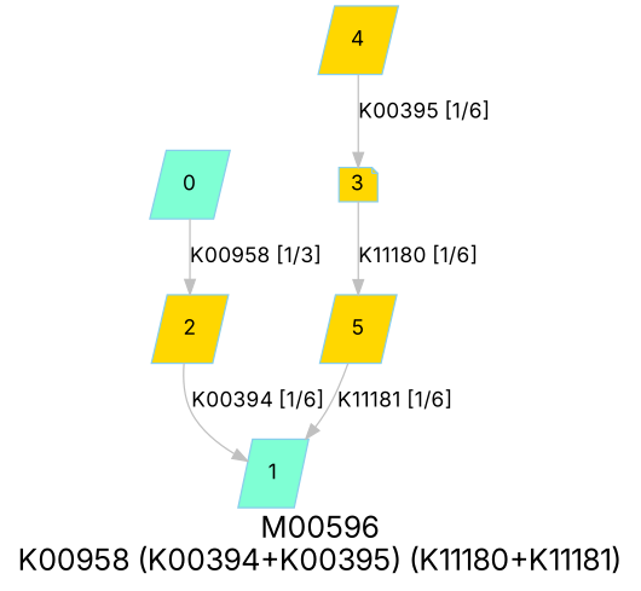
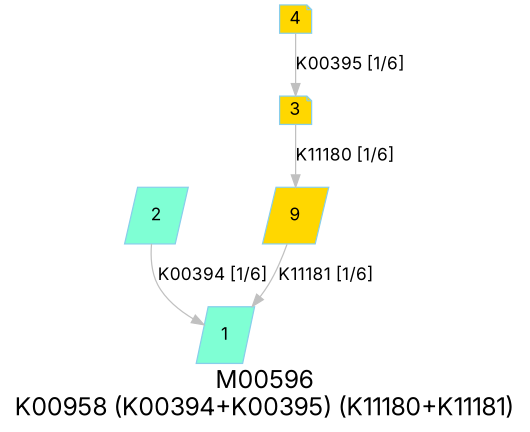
  digraph {
    fontname=Inter
    fontsize=20
    label="M00596\nK00958 (K00394+K00395) (K11180+K11181)"
    node [color=skyblue fillcolor=aquamarine fontname=Inter shape=parallelogram style=filled]
    edge [color=grey fontname=Inter]
-   0 [height=.3 width=.3]
    1 [height=.3 width=.3]
-   2 [fillcolor=gold height=.3 width=.3]
+   2 [height=.3 width=.3]
    3 [fillcolor=gold height=.3 shape=note width=.3]
-   4 [fillcolor=gold height=.3 width=.3]
-   5 [fillcolor=gold height=.3 width=.3]
+   4 [fillcolor=gold height=.3 shape=note width=.3]
+   5 [fillcolor=gold height=.3 width=.3 label=9]
    subgraph sub_1 {
-     0
      1
      2
      3
      4
      5
    }
-   0 -> 2 [label="K00958 [1/3]"]
    2 -> 1 [label="K00394 [1/6]"]
    3 -> 5 [label="K11180 [1/6]"]
    4 -> 3 [label="K00395 [1/6]"]
    5 -> 1 [label="K11181 [1/6]"]
  }
